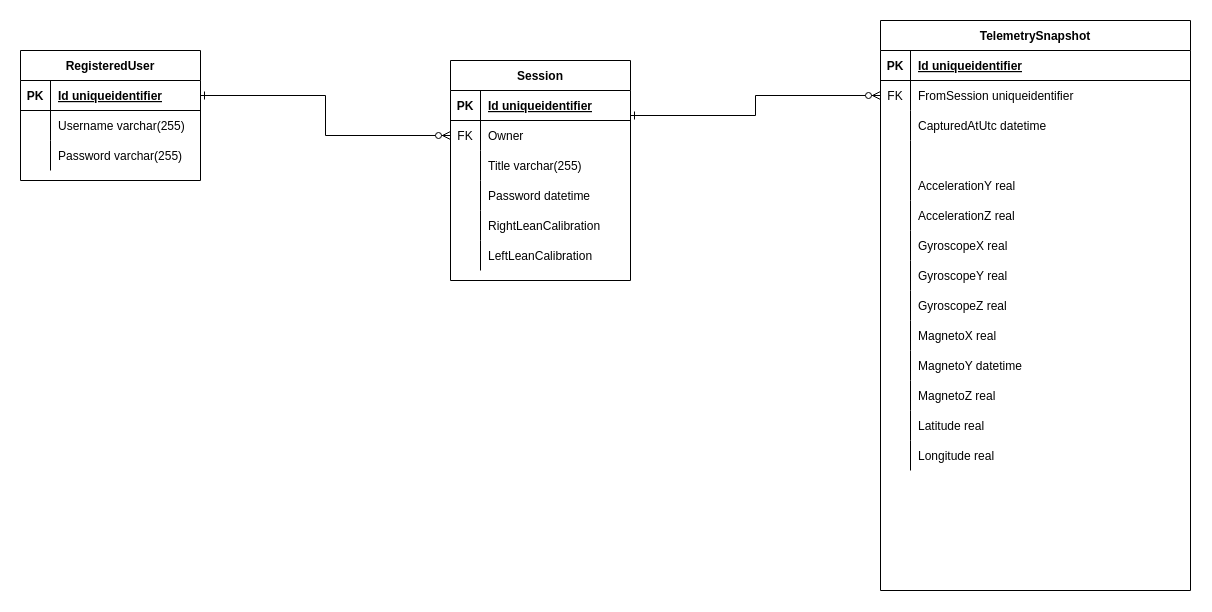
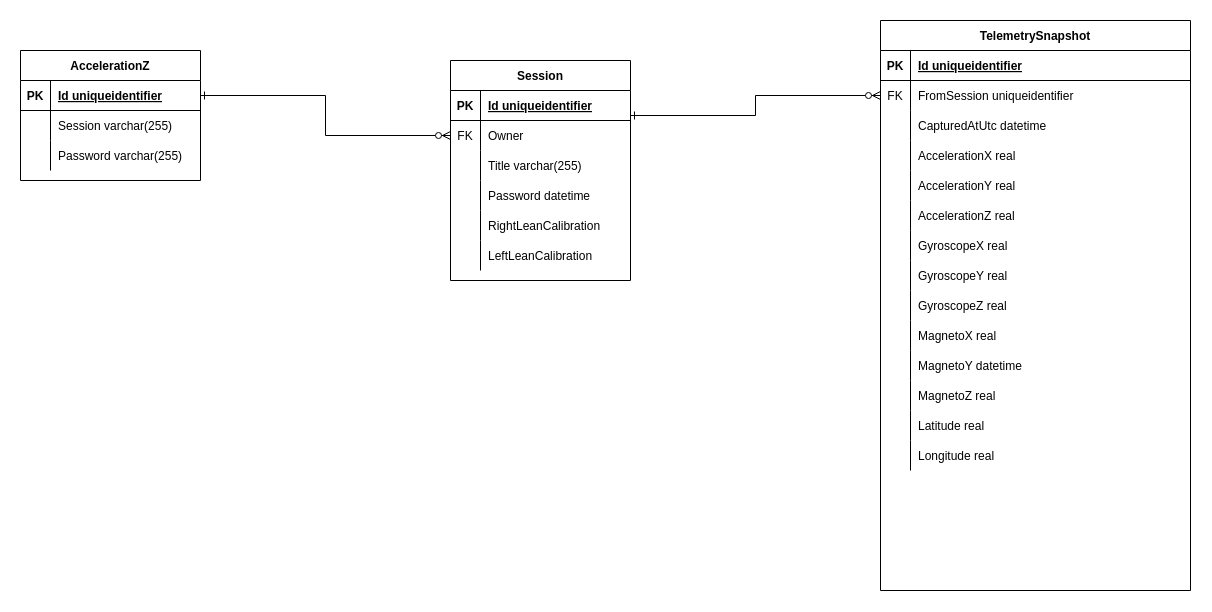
  <mxCell id="0" />
  <mxCell id="1" parent="0" />
  <mxCell id="2" value="TelemetrySnapshot" style="shape=table;startSize=30;container=1;collapsible=1;childLayout=tableLayout;fixedRows=1;rowLines=0;fontStyle=1;align=center;resizeLast=1;" parent="1" vertex="1"><mxGeometry x="880" y="20" width="310" height="570" as="geometry" /></mxCell>
  <mxCell id="3" value="" style="shape=partialRectangle;collapsible=0;dropTarget=0;pointerEvents=0;fillColor=none;top=0;left=0;bottom=1;right=0;points=[[0,0.5],[1,0.5]];portConstraint=eastwest;" parent="2" vertex="1"><mxGeometry y="30" width="310" height="30" as="geometry" /></mxCell>
  <mxCell id="4" value="PK" style="shape=partialRectangle;connectable=0;fillColor=none;top=0;left=0;bottom=0;right=0;fontStyle=1;overflow=hidden;" parent="3" vertex="1"><mxGeometry width="30" height="30" as="geometry"><mxRectangle width="30" height="30" as="alternateBounds" /></mxGeometry></mxCell>
  <mxCell id="5" value="Id uniqueidentifier" style="shape=partialRectangle;connectable=0;fillColor=none;top=0;left=0;bottom=0;right=0;align=left;spacingLeft=6;fontStyle=5;overflow=hidden;" parent="3" vertex="1"><mxGeometry x="30" width="280" height="30" as="geometry"><mxRectangle width="280" height="30" as="alternateBounds" /></mxGeometry></mxCell>
  <mxCell id="6" style="shape=partialRectangle;collapsible=0;dropTarget=0;pointerEvents=0;fillColor=none;top=0;left=0;bottom=0;right=0;points=[[0,0.5],[1,0.5]];portConstraint=eastwest;" parent="2" vertex="1"><mxGeometry y="60" width="310" height="30" as="geometry" /></mxCell>
  <mxCell id="7" value="FK" style="shape=partialRectangle;connectable=0;fillColor=none;top=0;left=0;bottom=0;right=0;editable=1;overflow=hidden;" parent="6" vertex="1"><mxGeometry width="30" height="30" as="geometry"><mxRectangle width="30" height="30" as="alternateBounds" /></mxGeometry></mxCell>
  <mxCell id="8" value="FromSession uniqueidentifier" style="shape=partialRectangle;connectable=0;fillColor=none;top=0;left=0;bottom=0;right=0;align=left;spacingLeft=6;overflow=hidden;" parent="6" vertex="1"><mxGeometry x="30" width="280" height="30" as="geometry"><mxRectangle width="280" height="30" as="alternateBounds" /></mxGeometry></mxCell>
  <mxCell id="9" value="" style="shape=partialRectangle;collapsible=0;dropTarget=0;pointerEvents=0;fillColor=none;top=0;left=0;bottom=0;right=0;points=[[0,0.5],[1,0.5]];portConstraint=eastwest;" parent="2" vertex="1"><mxGeometry y="90" width="310" height="30" as="geometry" /></mxCell>
  <mxCell id="10" value="" style="shape=partialRectangle;connectable=0;fillColor=none;top=0;left=0;bottom=0;right=0;editable=1;overflow=hidden;" parent="9" vertex="1"><mxGeometry width="30" height="30" as="geometry"><mxRectangle width="30" height="30" as="alternateBounds" /></mxGeometry></mxCell>
  <mxCell id="11" value="CapturedAtUtc datetime" style="shape=partialRectangle;connectable=0;fillColor=none;top=0;left=0;bottom=0;right=0;align=left;spacingLeft=6;overflow=hidden;" parent="9" vertex="1"><mxGeometry x="30" width="280" height="30" as="geometry"><mxRectangle width="280" height="30" as="alternateBounds" /></mxGeometry></mxCell>
  <mxCell id="12" value="" style="shape=partialRectangle;collapsible=0;dropTarget=0;pointerEvents=0;fillColor=none;top=0;left=0;bottom=0;right=0;points=[[0,0.5],[1,0.5]];portConstraint=eastwest;" parent="2" vertex="1"><mxGeometry y="120" width="310" height="30" as="geometry" /></mxCell>
  <mxCell id="13" value="" style="shape=partialRectangle;connectable=0;fillColor=none;top=0;left=0;bottom=0;right=0;editable=1;overflow=hidden;" parent="12" vertex="1"><mxGeometry width="30" height="30" as="geometry"><mxRectangle width="30" height="30" as="alternateBounds" /></mxGeometry></mxCell>
+ <mxCell id="14" value="AccelerationX real" style="shape=partialRectangle;connectable=0;fillColor=none;top=0;left=0;bottom=0;right=0;align=left;spacingLeft=6;overflow=hidden;" parent="12" vertex="1"><mxGeometry x="30" width="280" height="30" as="geometry"><mxRectangle width="280" height="30" as="alternateBounds" /></mxGeometry></mxCell>
  <mxCell id="15" value="" style="shape=partialRectangle;collapsible=0;dropTarget=0;pointerEvents=0;fillColor=none;top=0;left=0;bottom=0;right=0;points=[[0,0.5],[1,0.5]];portConstraint=eastwest;" parent="2" vertex="1"><mxGeometry y="150" width="310" height="30" as="geometry" /></mxCell>
  <mxCell id="16" value="" style="shape=partialRectangle;connectable=0;fillColor=none;top=0;left=0;bottom=0;right=0;editable=1;overflow=hidden;" parent="15" vertex="1"><mxGeometry width="30" height="30" as="geometry"><mxRectangle width="30" height="30" as="alternateBounds" /></mxGeometry></mxCell>
  <mxCell id="17" value="AccelerationY real" style="shape=partialRectangle;connectable=0;fillColor=none;top=0;left=0;bottom=0;right=0;align=left;spacingLeft=6;overflow=hidden;" parent="15" vertex="1"><mxGeometry x="30" width="280" height="30" as="geometry"><mxRectangle width="280" height="30" as="alternateBounds" /></mxGeometry></mxCell>
  <mxCell id="18" style="shape=partialRectangle;collapsible=0;dropTarget=0;pointerEvents=0;fillColor=none;top=0;left=0;bottom=0;right=0;points=[[0,0.5],[1,0.5]];portConstraint=eastwest;" parent="2" vertex="1"><mxGeometry y="180" width="310" height="30" as="geometry" /></mxCell>
  <mxCell id="19" style="shape=partialRectangle;connectable=0;fillColor=none;top=0;left=0;bottom=0;right=0;editable=1;overflow=hidden;" parent="18" vertex="1"><mxGeometry width="30" height="30" as="geometry"><mxRectangle width="30" height="30" as="alternateBounds" /></mxGeometry></mxCell>
  <mxCell id="20" value="AccelerationZ real" style="shape=partialRectangle;connectable=0;fillColor=none;top=0;left=0;bottom=0;right=0;align=left;spacingLeft=6;overflow=hidden;" parent="18" vertex="1"><mxGeometry x="30" width="280" height="30" as="geometry"><mxRectangle width="280" height="30" as="alternateBounds" /></mxGeometry></mxCell>
  <mxCell id="21" style="shape=partialRectangle;collapsible=0;dropTarget=0;pointerEvents=0;fillColor=none;top=0;left=0;bottom=0;right=0;points=[[0,0.5],[1,0.5]];portConstraint=eastwest;" parent="2" vertex="1"><mxGeometry y="210" width="310" height="30" as="geometry" /></mxCell>
  <mxCell id="22" style="shape=partialRectangle;connectable=0;fillColor=none;top=0;left=0;bottom=0;right=0;editable=1;overflow=hidden;" parent="21" vertex="1"><mxGeometry width="30" height="30" as="geometry"><mxRectangle width="30" height="30" as="alternateBounds" /></mxGeometry></mxCell>
  <mxCell id="23" value="GyroscopeX real" style="shape=partialRectangle;connectable=0;fillColor=none;top=0;left=0;bottom=0;right=0;align=left;spacingLeft=6;overflow=hidden;" parent="21" vertex="1"><mxGeometry x="30" width="280" height="30" as="geometry"><mxRectangle width="280" height="30" as="alternateBounds" /></mxGeometry></mxCell>
  <mxCell id="24" style="shape=partialRectangle;collapsible=0;dropTarget=0;pointerEvents=0;fillColor=none;top=0;left=0;bottom=0;right=0;points=[[0,0.5],[1,0.5]];portConstraint=eastwest;" parent="2" vertex="1"><mxGeometry y="240" width="310" height="30" as="geometry" /></mxCell>
  <mxCell id="25" style="shape=partialRectangle;connectable=0;fillColor=none;top=0;left=0;bottom=0;right=0;editable=1;overflow=hidden;" parent="24" vertex="1"><mxGeometry width="30" height="30" as="geometry"><mxRectangle width="30" height="30" as="alternateBounds" /></mxGeometry></mxCell>
  <mxCell id="26" value="GyroscopeY real" style="shape=partialRectangle;connectable=0;fillColor=none;top=0;left=0;bottom=0;right=0;align=left;spacingLeft=6;overflow=hidden;" parent="24" vertex="1"><mxGeometry x="30" width="280" height="30" as="geometry"><mxRectangle width="280" height="30" as="alternateBounds" /></mxGeometry></mxCell>
  <mxCell id="27" style="shape=partialRectangle;collapsible=0;dropTarget=0;pointerEvents=0;fillColor=none;top=0;left=0;bottom=0;right=0;points=[[0,0.5],[1,0.5]];portConstraint=eastwest;" parent="2" vertex="1"><mxGeometry y="270" width="310" height="30" as="geometry" /></mxCell>
  <mxCell id="28" style="shape=partialRectangle;connectable=0;fillColor=none;top=0;left=0;bottom=0;right=0;editable=1;overflow=hidden;" parent="27" vertex="1"><mxGeometry width="30" height="30" as="geometry"><mxRectangle width="30" height="30" as="alternateBounds" /></mxGeometry></mxCell>
  <mxCell id="29" value="GyroscopeZ real" style="shape=partialRectangle;connectable=0;fillColor=none;top=0;left=0;bottom=0;right=0;align=left;spacingLeft=6;overflow=hidden;" parent="27" vertex="1"><mxGeometry x="30" width="280" height="30" as="geometry"><mxRectangle width="280" height="30" as="alternateBounds" /></mxGeometry></mxCell>
  <mxCell id="30" style="shape=partialRectangle;collapsible=0;dropTarget=0;pointerEvents=0;fillColor=none;top=0;left=0;bottom=0;right=0;points=[[0,0.5],[1,0.5]];portConstraint=eastwest;" parent="2" vertex="1"><mxGeometry y="300" width="310" height="30" as="geometry" /></mxCell>
  <mxCell id="31" style="shape=partialRectangle;connectable=0;fillColor=none;top=0;left=0;bottom=0;right=0;editable=1;overflow=hidden;" parent="30" vertex="1"><mxGeometry width="30" height="30" as="geometry"><mxRectangle width="30" height="30" as="alternateBounds" /></mxGeometry></mxCell>
  <mxCell id="32" value="MagnetoX real" style="shape=partialRectangle;connectable=0;fillColor=none;top=0;left=0;bottom=0;right=0;align=left;spacingLeft=6;overflow=hidden;" parent="30" vertex="1"><mxGeometry x="30" width="280" height="30" as="geometry"><mxRectangle width="280" height="30" as="alternateBounds" /></mxGeometry></mxCell>
  <mxCell id="33" style="shape=partialRectangle;collapsible=0;dropTarget=0;pointerEvents=0;fillColor=none;top=0;left=0;bottom=0;right=0;points=[[0,0.5],[1,0.5]];portConstraint=eastwest;" parent="2" vertex="1"><mxGeometry y="330" width="310" height="30" as="geometry" /></mxCell>
  <mxCell id="34" style="shape=partialRectangle;connectable=0;fillColor=none;top=0;left=0;bottom=0;right=0;editable=1;overflow=hidden;" parent="33" vertex="1"><mxGeometry width="30" height="30" as="geometry"><mxRectangle width="30" height="30" as="alternateBounds" /></mxGeometry></mxCell>
  <mxCell id="35" value="MagnetoY datetime" style="shape=partialRectangle;connectable=0;fillColor=none;top=0;left=0;bottom=0;right=0;align=left;spacingLeft=6;overflow=hidden;" parent="33" vertex="1"><mxGeometry x="30" width="280" height="30" as="geometry"><mxRectangle width="280" height="30" as="alternateBounds" /></mxGeometry></mxCell>
  <mxCell id="36" style="shape=partialRectangle;collapsible=0;dropTarget=0;pointerEvents=0;fillColor=none;top=0;left=0;bottom=0;right=0;points=[[0,0.5],[1,0.5]];portConstraint=eastwest;" parent="2" vertex="1"><mxGeometry y="360" width="310" height="30" as="geometry" /></mxCell>
  <mxCell id="37" style="shape=partialRectangle;connectable=0;fillColor=none;top=0;left=0;bottom=0;right=0;editable=1;overflow=hidden;" parent="36" vertex="1"><mxGeometry width="30" height="30" as="geometry"><mxRectangle width="30" height="30" as="alternateBounds" /></mxGeometry></mxCell>
  <mxCell id="38" value="MagnetoZ real" style="shape=partialRectangle;connectable=0;fillColor=none;top=0;left=0;bottom=0;right=0;align=left;spacingLeft=6;overflow=hidden;" parent="36" vertex="1"><mxGeometry x="30" width="280" height="30" as="geometry"><mxRectangle width="280" height="30" as="alternateBounds" /></mxGeometry></mxCell>
  <mxCell id="39" style="shape=partialRectangle;collapsible=0;dropTarget=0;pointerEvents=0;fillColor=none;top=0;left=0;bottom=0;right=0;points=[[0,0.5],[1,0.5]];portConstraint=eastwest;" parent="2" vertex="1"><mxGeometry y="390" width="310" height="30" as="geometry" /></mxCell>
  <mxCell id="40" style="shape=partialRectangle;connectable=0;fillColor=none;top=0;left=0;bottom=0;right=0;editable=1;overflow=hidden;" parent="39" vertex="1"><mxGeometry width="30" height="30" as="geometry"><mxRectangle width="30" height="30" as="alternateBounds" /></mxGeometry></mxCell>
  <mxCell id="41" value="Latitude real" style="shape=partialRectangle;connectable=0;fillColor=none;top=0;left=0;bottom=0;right=0;align=left;spacingLeft=6;overflow=hidden;" parent="39" vertex="1"><mxGeometry x="30" width="280" height="30" as="geometry"><mxRectangle width="280" height="30" as="alternateBounds" /></mxGeometry></mxCell>
  <mxCell id="42" style="shape=partialRectangle;collapsible=0;dropTarget=0;pointerEvents=0;fillColor=none;top=0;left=0;bottom=0;right=0;points=[[0,0.5],[1,0.5]];portConstraint=eastwest;" parent="2" vertex="1"><mxGeometry y="420" width="310" height="30" as="geometry" /></mxCell>
  <mxCell id="43" style="shape=partialRectangle;connectable=0;fillColor=none;top=0;left=0;bottom=0;right=0;editable=1;overflow=hidden;" parent="42" vertex="1"><mxGeometry width="30" height="30" as="geometry"><mxRectangle width="30" height="30" as="alternateBounds" /></mxGeometry></mxCell>
  <mxCell id="44" value="Longitude real" style="shape=partialRectangle;connectable=0;fillColor=none;top=0;left=0;bottom=0;right=0;align=left;spacingLeft=6;overflow=hidden;" parent="42" vertex="1"><mxGeometry x="30" width="280" height="30" as="geometry"><mxRectangle width="280" height="30" as="alternateBounds" /></mxGeometry></mxCell>
  <mxCell id="45" value="Session" style="shape=table;startSize=30;container=1;collapsible=1;childLayout=tableLayout;fixedRows=1;rowLines=0;fontStyle=1;align=center;resizeLast=1;" parent="1" vertex="1"><mxGeometry x="450" y="60" width="180" height="220" as="geometry" /></mxCell>
  <mxCell id="46" value="" style="shape=partialRectangle;collapsible=0;dropTarget=0;pointerEvents=0;fillColor=none;top=0;left=0;bottom=1;right=0;points=[[0,0.5],[1,0.5]];portConstraint=eastwest;" parent="45" vertex="1"><mxGeometry y="30" width="180" height="30" as="geometry" /></mxCell>
  <mxCell id="47" value="PK" style="shape=partialRectangle;connectable=0;fillColor=none;top=0;left=0;bottom=0;right=0;fontStyle=1;overflow=hidden;" parent="46" vertex="1"><mxGeometry width="30" height="30" as="geometry"><mxRectangle width="30" height="30" as="alternateBounds" /></mxGeometry></mxCell>
  <mxCell id="48" value="Id uniqueidentifier" style="shape=partialRectangle;connectable=0;fillColor=none;top=0;left=0;bottom=0;right=0;align=left;spacingLeft=6;fontStyle=5;overflow=hidden;" parent="46" vertex="1"><mxGeometry x="30" width="150" height="30" as="geometry"><mxRectangle width="150" height="30" as="alternateBounds" /></mxGeometry></mxCell>
  <mxCell id="49" value="" style="shape=partialRectangle;collapsible=0;dropTarget=0;pointerEvents=0;fillColor=none;top=0;left=0;bottom=0;right=0;points=[[0,0.5],[1,0.5]];portConstraint=eastwest;" parent="45" vertex="1"><mxGeometry y="60" width="180" height="30" as="geometry" /></mxCell>
  <mxCell id="50" value="FK" style="shape=partialRectangle;connectable=0;fillColor=none;top=0;left=0;bottom=0;right=0;editable=1;overflow=hidden;" parent="49" vertex="1"><mxGeometry width="30" height="30" as="geometry"><mxRectangle width="30" height="30" as="alternateBounds" /></mxGeometry></mxCell>
  <mxCell id="51" value="Owner" style="shape=partialRectangle;connectable=0;fillColor=none;top=0;left=0;bottom=0;right=0;align=left;spacingLeft=6;overflow=hidden;" parent="49" vertex="1"><mxGeometry x="30" width="150" height="30" as="geometry"><mxRectangle width="150" height="30" as="alternateBounds" /></mxGeometry></mxCell>
  <mxCell id="52" style="shape=partialRectangle;collapsible=0;dropTarget=0;pointerEvents=0;fillColor=none;top=0;left=0;bottom=0;right=0;points=[[0,0.5],[1,0.5]];portConstraint=eastwest;" vertex="1" parent="45"><mxGeometry y="90" width="180" height="30" as="geometry" /></mxCell>
  <mxCell id="53" style="shape=partialRectangle;connectable=0;fillColor=none;top=0;left=0;bottom=0;right=0;editable=1;overflow=hidden;" vertex="1" parent="52"><mxGeometry width="30" height="30" as="geometry"><mxRectangle width="30" height="30" as="alternateBounds" /></mxGeometry></mxCell>
  <mxCell id="54" value="Title varchar(255)" style="shape=partialRectangle;connectable=0;fillColor=none;top=0;left=0;bottom=0;right=0;align=left;spacingLeft=6;overflow=hidden;" vertex="1" parent="52"><mxGeometry x="30" width="150" height="30" as="geometry"><mxRectangle width="150" height="30" as="alternateBounds" /></mxGeometry></mxCell>
  <mxCell id="55" style="shape=partialRectangle;collapsible=0;dropTarget=0;pointerEvents=0;fillColor=none;top=0;left=0;bottom=0;right=0;points=[[0,0.5],[1,0.5]];portConstraint=eastwest;" vertex="1" parent="45"><mxGeometry y="120" width="180" height="30" as="geometry" /></mxCell>
  <mxCell id="56" style="shape=partialRectangle;connectable=0;fillColor=none;top=0;left=0;bottom=0;right=0;editable=1;overflow=hidden;" vertex="1" parent="55"><mxGeometry width="30" height="30" as="geometry"><mxRectangle width="30" height="30" as="alternateBounds" /></mxGeometry></mxCell>
  <mxCell id="57" value="Password datetime" style="shape=partialRectangle;connectable=0;fillColor=none;top=0;left=0;bottom=0;right=0;align=left;spacingLeft=6;overflow=hidden;" vertex="1" parent="55"><mxGeometry x="30" width="150" height="30" as="geometry"><mxRectangle width="150" height="30" as="alternateBounds" /></mxGeometry></mxCell>
  <mxCell id="58" style="shape=partialRectangle;collapsible=0;dropTarget=0;pointerEvents=0;fillColor=none;top=0;left=0;bottom=0;right=0;points=[[0,0.5],[1,0.5]];portConstraint=eastwest;" vertex="1" parent="45"><mxGeometry y="150" width="180" height="30" as="geometry" /></mxCell>
  <mxCell id="59" style="shape=partialRectangle;connectable=0;fillColor=none;top=0;left=0;bottom=0;right=0;editable=1;overflow=hidden;" vertex="1" parent="58"><mxGeometry width="30" height="30" as="geometry"><mxRectangle width="30" height="30" as="alternateBounds" /></mxGeometry></mxCell>
  <mxCell id="60" value="RightLeanCalibration" style="shape=partialRectangle;connectable=0;fillColor=none;top=0;left=0;bottom=0;right=0;align=left;spacingLeft=6;overflow=hidden;" vertex="1" parent="58"><mxGeometry x="30" width="150" height="30" as="geometry"><mxRectangle width="150" height="30" as="alternateBounds" /></mxGeometry></mxCell>
  <mxCell id="61" style="shape=partialRectangle;collapsible=0;dropTarget=0;pointerEvents=0;fillColor=none;top=0;left=0;bottom=0;right=0;points=[[0,0.5],[1,0.5]];portConstraint=eastwest;" vertex="1" parent="45"><mxGeometry y="180" width="180" height="30" as="geometry" /></mxCell>
  <mxCell id="62" style="shape=partialRectangle;connectable=0;fillColor=none;top=0;left=0;bottom=0;right=0;editable=1;overflow=hidden;" vertex="1" parent="61"><mxGeometry width="30" height="30" as="geometry"><mxRectangle width="30" height="30" as="alternateBounds" /></mxGeometry></mxCell>
  <mxCell id="63" value="LeftLeanCalibration" style="shape=partialRectangle;connectable=0;fillColor=none;top=0;left=0;bottom=0;right=0;align=left;spacingLeft=6;overflow=hidden;" vertex="1" parent="61"><mxGeometry x="30" width="150" height="30" as="geometry"><mxRectangle width="150" height="30" as="alternateBounds" /></mxGeometry></mxCell>
  <mxCell id="64" style="edgeStyle=orthogonalEdgeStyle;rounded=0;orthogonalLoop=1;jettySize=auto;html=1;exitX=0;exitY=0.5;exitDx=0;exitDy=0;entryX=1;entryY=0.25;entryDx=0;entryDy=0;endArrow=ERone;endFill=0;startArrow=ERzeroToMany;startFill=1;" parent="1" source="6" target="45" edge="1"><mxGeometry relative="1" as="geometry" /></mxCell>
- <mxCell id="65" value="RegisteredUser" style="shape=table;startSize=30;container=1;collapsible=1;childLayout=tableLayout;fixedRows=1;rowLines=0;fontStyle=1;align=center;resizeLast=1;" parent="1" vertex="1"><mxGeometry x="20" y="50" width="180" height="130" as="geometry" /></mxCell>
+ <mxCell id="65" value="AccelerationZ" style="shape=table;startSize=30;container=1;collapsible=1;childLayout=tableLayout;fixedRows=1;rowLines=0;fontStyle=1;align=center;resizeLast=1;" parent="1" vertex="1"><mxGeometry x="20" y="50" width="180" height="130" as="geometry" /></mxCell>
  <mxCell id="66" value="" style="shape=partialRectangle;collapsible=0;dropTarget=0;pointerEvents=0;fillColor=none;top=0;left=0;bottom=1;right=0;points=[[0,0.5],[1,0.5]];portConstraint=eastwest;" parent="65" vertex="1"><mxGeometry y="30" width="180" height="30" as="geometry" /></mxCell>
  <mxCell id="67" value="PK" style="shape=partialRectangle;connectable=0;fillColor=none;top=0;left=0;bottom=0;right=0;fontStyle=1;overflow=hidden;" parent="66" vertex="1"><mxGeometry width="30" height="30" as="geometry"><mxRectangle width="30" height="30" as="alternateBounds" /></mxGeometry></mxCell>
  <mxCell id="68" value="Id uniqueidentifier" style="shape=partialRectangle;connectable=0;fillColor=none;top=0;left=0;bottom=0;right=0;align=left;spacingLeft=6;fontStyle=5;overflow=hidden;" parent="66" vertex="1"><mxGeometry x="30" width="150" height="30" as="geometry"><mxRectangle width="150" height="30" as="alternateBounds" /></mxGeometry></mxCell>
  <mxCell id="69" value="" style="shape=partialRectangle;collapsible=0;dropTarget=0;pointerEvents=0;fillColor=none;top=0;left=0;bottom=0;right=0;points=[[0,0.5],[1,0.5]];portConstraint=eastwest;" parent="65" vertex="1"><mxGeometry y="60" width="180" height="30" as="geometry" /></mxCell>
  <mxCell id="70" value="" style="shape=partialRectangle;connectable=0;fillColor=none;top=0;left=0;bottom=0;right=0;editable=1;overflow=hidden;" parent="69" vertex="1"><mxGeometry width="30" height="30" as="geometry"><mxRectangle width="30" height="30" as="alternateBounds" /></mxGeometry></mxCell>
- <mxCell id="71" value="Username varchar(255)" style="shape=partialRectangle;connectable=0;fillColor=none;top=0;left=0;bottom=0;right=0;align=left;spacingLeft=6;overflow=hidden;" parent="69" vertex="1"><mxGeometry x="30" width="150" height="30" as="geometry"><mxRectangle width="150" height="30" as="alternateBounds" /></mxGeometry></mxCell>
+ <mxCell id="71" value="Session varchar(255)" style="shape=partialRectangle;connectable=0;fillColor=none;top=0;left=0;bottom=0;right=0;align=left;spacingLeft=6;overflow=hidden;" parent="69" vertex="1"><mxGeometry x="30" width="150" height="30" as="geometry"><mxRectangle width="150" height="30" as="alternateBounds" /></mxGeometry></mxCell>
  <mxCell id="72" value="" style="shape=partialRectangle;collapsible=0;dropTarget=0;pointerEvents=0;fillColor=none;top=0;left=0;bottom=0;right=0;points=[[0,0.5],[1,0.5]];portConstraint=eastwest;" parent="65" vertex="1"><mxGeometry y="90" width="180" height="30" as="geometry" /></mxCell>
  <mxCell id="73" value="" style="shape=partialRectangle;connectable=0;fillColor=none;top=0;left=0;bottom=0;right=0;editable=1;overflow=hidden;" parent="72" vertex="1"><mxGeometry width="30" height="30" as="geometry"><mxRectangle width="30" height="30" as="alternateBounds" /></mxGeometry></mxCell>
  <mxCell id="74" value="Password varchar(255)" style="shape=partialRectangle;connectable=0;fillColor=none;top=0;left=0;bottom=0;right=0;align=left;spacingLeft=6;overflow=hidden;" parent="72" vertex="1"><mxGeometry x="30" width="150" height="30" as="geometry"><mxRectangle width="150" height="30" as="alternateBounds" /></mxGeometry></mxCell>
  <mxCell id="75" style="edgeStyle=orthogonalEdgeStyle;rounded=0;orthogonalLoop=1;jettySize=auto;html=1;exitX=0;exitY=0.5;exitDx=0;exitDy=0;entryX=1;entryY=0.5;entryDx=0;entryDy=0;startArrow=ERzeroToMany;startFill=1;endArrow=ERone;endFill=0;" parent="1" source="49" target="66" edge="1"><mxGeometry relative="1" as="geometry" /></mxCell>
